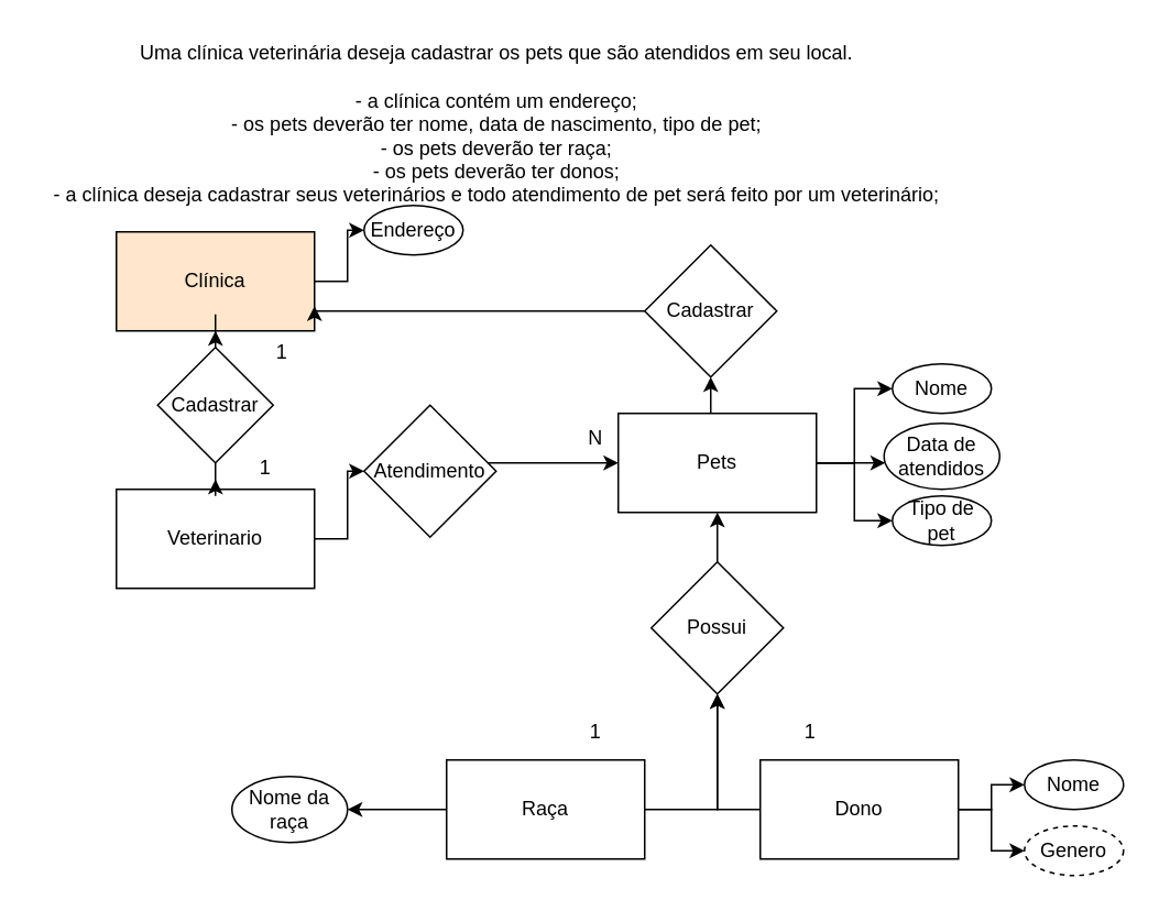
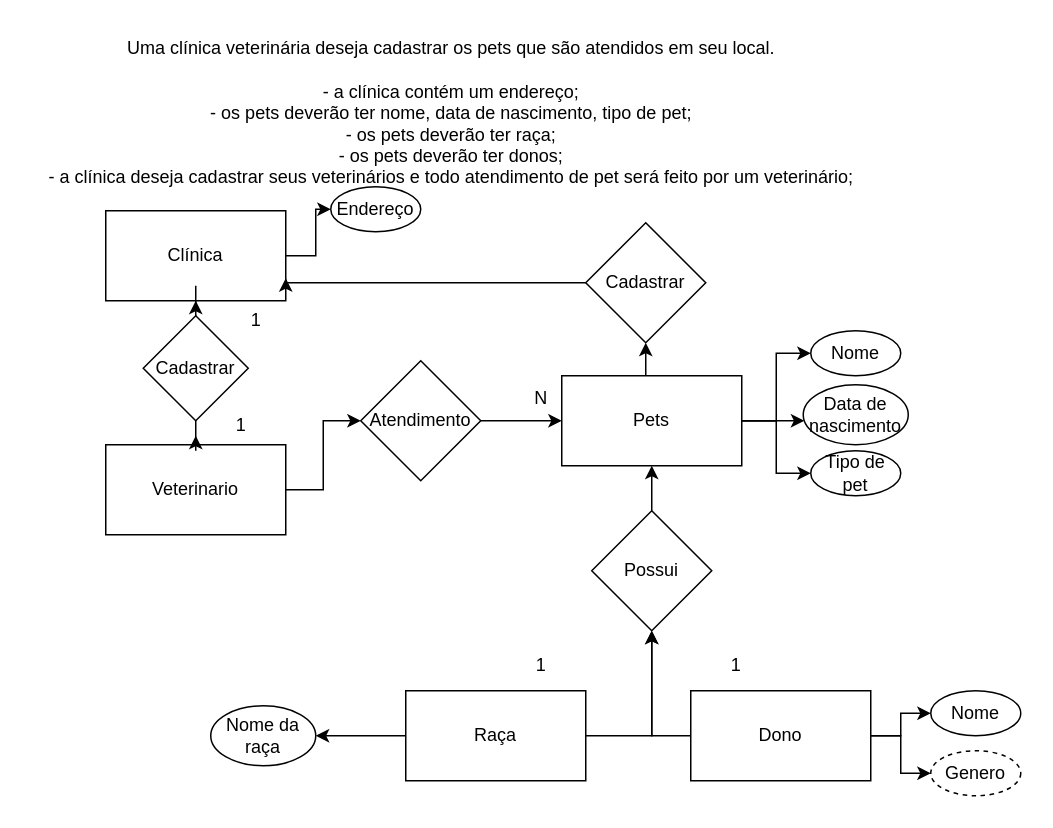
  <mxCell id="0" />
  <mxCell id="1" parent="0" />
  <mxCell id="2" value="&lt;div&gt;Uma clínica veterinária deseja cadastrar os pets que são atendidos em seu local.&lt;/div&gt;&lt;div&gt;&lt;br&gt;&lt;/div&gt;&lt;div&gt;- a clínica contém um endereço;&lt;/div&gt;&lt;div&gt;- os pets deverão ter nome, data de nascimento, tipo de pet;&lt;/div&gt;&lt;div&gt;- os pets deverão ter raça;&lt;/div&gt;&lt;div&gt;- os pets deverão ter donos;&lt;/div&gt;&lt;div&gt;- a clínica deseja cadastrar seus veterinários e todo atendimento de pet será feito por um veterinário;&lt;/div&gt;" style="text;html=1;align=center;verticalAlign=middle;resizable=0;points=[];autosize=1;strokeColor=none;fillColor=none;" vertex="1" parent="1"><mxGeometry width="560" height="110" as="geometry" x="20" y="20" /></mxCell>
  <mxCell id="3" style="edgeStyle=orthogonalEdgeStyle;rounded=0;orthogonalLoop=1;jettySize=auto;html=1;entryX=0;entryY=0.5;entryDx=0;entryDy=0;" edge="1" parent="1" source="4" target="5"><mxGeometry relative="1" as="geometry" /></mxCell>
- <mxCell id="4" value="Clínica" style="whiteSpace=wrap;html=1;fillColor=#ffe6cc;" vertex="1" parent="1"><mxGeometry x="70" y="140" width="120" height="60" as="geometry" /></mxCell>
+ <mxCell id="4" value="Clínica" style="whiteSpace=wrap;html=1;" vertex="1" parent="1"><mxGeometry x="70" y="140" width="120" height="60" as="geometry" /></mxCell>
  <mxCell id="5" value="Endereço" style="ellipse;whiteSpace=wrap;html=1;" vertex="1" parent="1"><mxGeometry x="220" y="124" width="60" height="30" as="geometry" /></mxCell>
  <mxCell id="6" style="edgeStyle=orthogonalEdgeStyle;rounded=0;orthogonalLoop=1;jettySize=auto;html=1;entryX=0;entryY=0.5;entryDx=0;entryDy=0;" edge="1" parent="1" source="10" target="11"><mxGeometry relative="1" as="geometry" /></mxCell>
  <mxCell id="7" style="edgeStyle=orthogonalEdgeStyle;rounded=0;orthogonalLoop=1;jettySize=auto;html=1;" edge="1" parent="1" source="10" target="12"><mxGeometry relative="1" as="geometry"><Array as="points"><mxPoint x="540" y="280" /><mxPoint x="540" y="280" /></Array></mxGeometry></mxCell>
  <mxCell id="8" style="edgeStyle=orthogonalEdgeStyle;rounded=0;orthogonalLoop=1;jettySize=auto;html=1;entryX=0;entryY=0.5;entryDx=0;entryDy=0;" edge="1" parent="1" source="10" target="13"><mxGeometry relative="1" as="geometry" /></mxCell>
  <mxCell id="9" style="edgeStyle=orthogonalEdgeStyle;rounded=0;orthogonalLoop=1;jettySize=auto;html=1;entryX=0.5;entryY=1;entryDx=0;entryDy=0;" edge="1" parent="1" source="10" target="40"><mxGeometry relative="1" as="geometry"><Array as="points"><mxPoint x="430" y="240" /><mxPoint x="430" y="240" /></Array></mxGeometry></mxCell>
  <mxCell id="10" value="Pets" style="rounded=0;whiteSpace=wrap;html=1;" vertex="1" parent="1"><mxGeometry x="374" y="250" width="120" height="60" as="geometry" /></mxCell>
  <mxCell id="11" value="Nome" style="ellipse;whiteSpace=wrap;html=1;" vertex="1" parent="1"><mxGeometry x="540" y="220" width="60" height="30" as="geometry" /></mxCell>
- <mxCell id="12" value="Data de atendidos" style="ellipse;whiteSpace=wrap;html=1;" vertex="1" parent="1"><mxGeometry x="535" y="256" width="70" height="40" as="geometry" /></mxCell>
+ <mxCell id="12" value="Data de nascimento" style="ellipse;whiteSpace=wrap;html=1;" vertex="1" parent="1"><mxGeometry x="535" y="256" width="70" height="40" as="geometry" /></mxCell>
  <mxCell id="13" value="Tipo de pet" style="ellipse;whiteSpace=wrap;html=1;" vertex="1" parent="1"><mxGeometry x="540" y="300" width="60" height="30" as="geometry" /></mxCell>
  <mxCell id="14" style="edgeStyle=orthogonalEdgeStyle;rounded=0;orthogonalLoop=1;jettySize=auto;html=1;entryX=1;entryY=0.5;entryDx=0;entryDy=0;" edge="1" parent="1" source="16" target="23"><mxGeometry relative="1" as="geometry" /></mxCell>
  <mxCell id="15" style="edgeStyle=orthogonalEdgeStyle;rounded=0;orthogonalLoop=1;jettySize=auto;html=1;" edge="1" parent="1" source="16" target="25"><mxGeometry relative="1" as="geometry" /></mxCell>
  <mxCell id="16" value="Raça" style="rounded=0;whiteSpace=wrap;html=1;" vertex="1" parent="1"><mxGeometry x="270" y="460" width="120" height="60" as="geometry" /></mxCell>
  <mxCell id="17" style="edgeStyle=orthogonalEdgeStyle;rounded=0;orthogonalLoop=1;jettySize=auto;html=1;entryX=0;entryY=0.5;entryDx=0;entryDy=0;" edge="1" parent="1" source="20" target="21"><mxGeometry relative="1" as="geometry" /></mxCell>
  <mxCell id="18" style="edgeStyle=orthogonalEdgeStyle;rounded=0;orthogonalLoop=1;jettySize=auto;html=1;entryX=0;entryY=0.5;entryDx=0;entryDy=0;" edge="1" parent="1" source="20" target="22"><mxGeometry relative="1" as="geometry" /></mxCell>
  <mxCell id="19" style="edgeStyle=orthogonalEdgeStyle;rounded=0;orthogonalLoop=1;jettySize=auto;html=1;entryX=0.5;entryY=1;entryDx=0;entryDy=0;" edge="1" parent="1" source="20" target="25"><mxGeometry relative="1" as="geometry"><Array as="points"><mxPoint x="434" y="490" /></Array></mxGeometry></mxCell>
  <mxCell id="20" value="Dono" style="rounded=0;whiteSpace=wrap;html=1;" vertex="1" parent="1"><mxGeometry x="460" y="460" width="120" height="60" as="geometry" /></mxCell>
  <mxCell id="21" value="Nome" style="ellipse;whiteSpace=wrap;html=1;" vertex="1" parent="1"><mxGeometry x="620" y="460" width="60" height="30" as="geometry" /></mxCell>
  <mxCell id="22" value="Genero" style="ellipse;whiteSpace=wrap;html=1;dashed=1;" vertex="1" parent="1"><mxGeometry x="620" y="500" width="60" height="30" as="geometry" /></mxCell>
  <mxCell id="23" value="Nome da raça" style="ellipse;whiteSpace=wrap;html=1;" vertex="1" parent="1"><mxGeometry x="140" y="470" width="70" height="40" as="geometry" /></mxCell>
  <mxCell id="24" style="edgeStyle=orthogonalEdgeStyle;rounded=0;orthogonalLoop=1;jettySize=auto;html=1;entryX=0.5;entryY=1;entryDx=0;entryDy=0;" edge="1" parent="1" source="25" target="10"><mxGeometry relative="1" as="geometry" /></mxCell>
  <mxCell id="25" value="Possui" style="rhombus;whiteSpace=wrap;html=1;" vertex="1" parent="1"><mxGeometry x="394" y="340" width="80" height="80" as="geometry" /></mxCell>
  <mxCell id="26" style="edgeStyle=orthogonalEdgeStyle;rounded=0;orthogonalLoop=1;jettySize=auto;html=1;entryX=0;entryY=0.5;entryDx=0;entryDy=0;" edge="1" parent="1" source="27" target="32"><mxGeometry relative="1" as="geometry" /></mxCell>
  <mxCell id="27" value="Veterinario" style="rounded=0;whiteSpace=wrap;html=1;" vertex="1" parent="1"><mxGeometry x="70" y="296" width="120" height="60" as="geometry" /></mxCell>
  <mxCell id="28" style="edgeStyle=orthogonalEdgeStyle;rounded=0;orthogonalLoop=1;jettySize=auto;html=1;entryX=0.5;entryY=1;entryDx=0;entryDy=0;" edge="1" parent="1" source="30" target="4"><mxGeometry relative="1" as="geometry" /></mxCell>
  <mxCell id="29" style="edgeStyle=orthogonalEdgeStyle;rounded=0;orthogonalLoop=1;jettySize=auto;html=1;" edge="1" parent="1" source="30"><mxGeometry relative="1" as="geometry"><mxPoint x="130" y="290" as="targetPoint" /></mxGeometry></mxCell>
  <mxCell id="30" value="Cadastrar" style="rhombus;whiteSpace=wrap;html=1;" vertex="1" parent="1"><mxGeometry x="95" y="210" width="70" height="70" as="geometry" /></mxCell>
  <mxCell id="31" style="edgeStyle=orthogonalEdgeStyle;rounded=0;orthogonalLoop=1;jettySize=auto;html=1;entryX=0;entryY=0.5;entryDx=0;entryDy=0;" edge="1" parent="1" source="32" target="10"><mxGeometry relative="1" as="geometry"><Array as="points"><mxPoint x="330" y="280" /><mxPoint x="330" y="280" /></Array></mxGeometry></mxCell>
- <mxCell id="32" value="Atendimento" style="rhombus;whiteSpace=wrap;html=1;" vertex="1" parent="1"><mxGeometry x="220" y="245" width="80" height="80" as="geometry" /></mxCell>
+ <mxCell id="32" value="Atendimento" style="rhombus;whiteSpace=wrap;html=1;" vertex="1" parent="1"><mxGeometry x="240" y="240" width="80" height="80" as="geometry" /></mxCell>
  <mxCell id="33" value="1" style="text;html=1;align=center;verticalAlign=middle;resizable=0;points=[];autosize=1;strokeColor=none;fillColor=none;" vertex="1" parent="1"><mxGeometry x="475" y="428" width="30" height="30" as="geometry" /></mxCell>
  <mxCell id="34" value="1" style="text;html=1;align=center;verticalAlign=middle;resizable=0;points=[];autosize=1;strokeColor=none;fillColor=none;" vertex="1" parent="1"><mxGeometry x="345" y="428" width="30" height="30" as="geometry" /></mxCell>
  <mxCell id="35" style="edgeStyle=orthogonalEdgeStyle;rounded=0;orthogonalLoop=1;jettySize=auto;html=1;exitX=0.5;exitY=1;exitDx=0;exitDy=0;" edge="1" parent="1" source="30" target="30"><mxGeometry relative="1" as="geometry" /></mxCell>
  <mxCell id="36" value="1" style="text;html=1;align=center;verticalAlign=middle;resizable=0;points=[];autosize=1;strokeColor=none;fillColor=none;" vertex="1" parent="1"><mxGeometry x="155" y="198" width="30" height="30" as="geometry" /></mxCell>
  <mxCell id="37" value="1" style="text;html=1;align=center;verticalAlign=middle;resizable=0;points=[];autosize=1;strokeColor=none;fillColor=none;" vertex="1" parent="1"><mxGeometry x="145" y="268" width="30" height="30" as="geometry" /></mxCell>
  <mxCell id="38" value="N" style="text;html=1;align=center;verticalAlign=middle;resizable=0;points=[];autosize=1;strokeColor=none;fillColor=none;" vertex="1" parent="1"><mxGeometry x="345" y="250" width="30" height="30" as="geometry" /></mxCell>
  <mxCell id="39" style="edgeStyle=orthogonalEdgeStyle;rounded=0;orthogonalLoop=1;jettySize=auto;html=1;entryX=1;entryY=0.75;entryDx=0;entryDy=0;" edge="1" parent="1" source="40" target="4"><mxGeometry relative="1" as="geometry"><Array as="points"><mxPoint x="190" y="188" /></Array></mxGeometry></mxCell>
  <mxCell id="40" value="Cadastrar" style="rhombus;whiteSpace=wrap;html=1;" vertex="1" parent="1"><mxGeometry x="390" y="148" width="80" height="80" as="geometry" /></mxCell>
